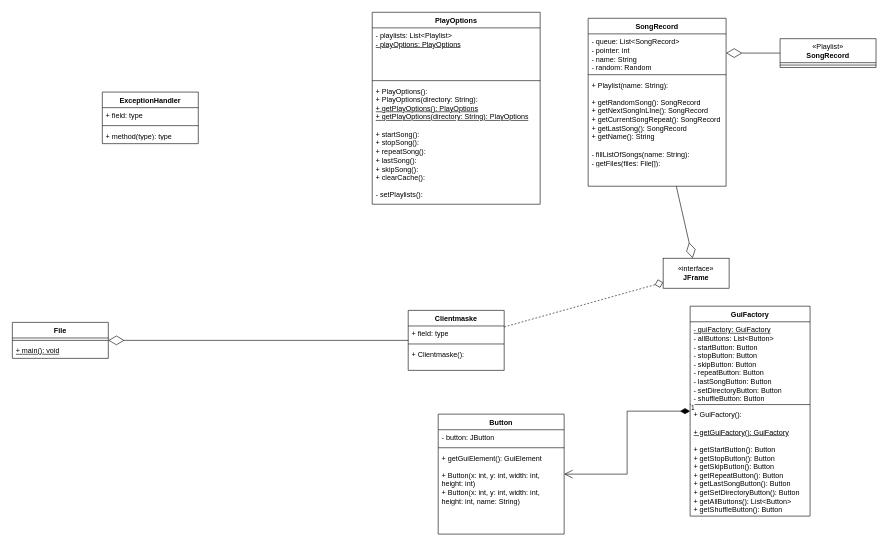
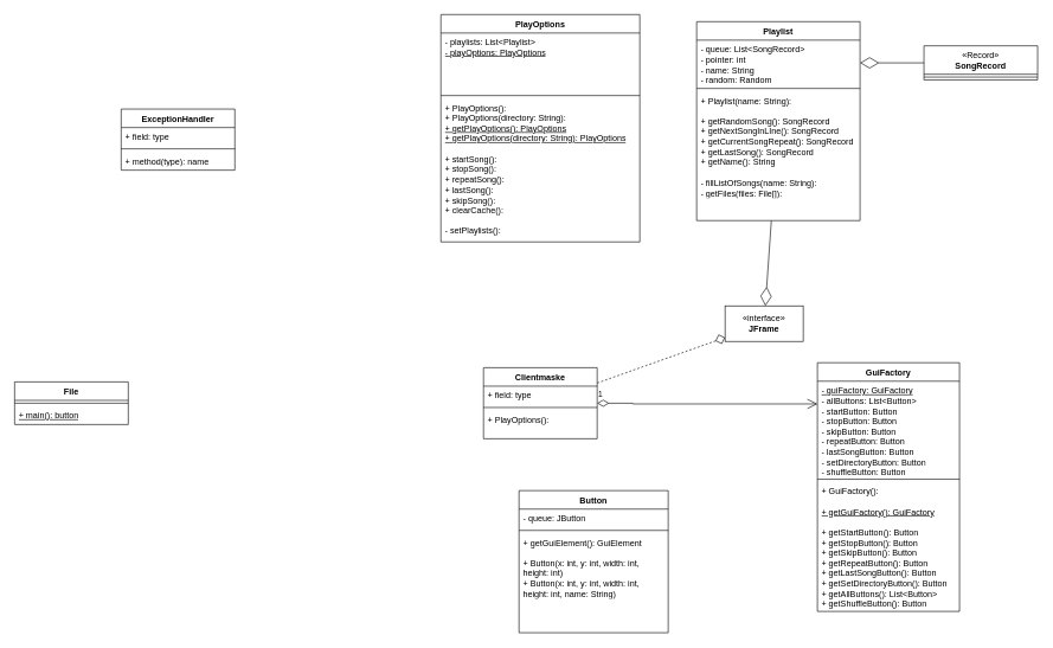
  <mxCell id="0" />
  <mxCell id="1" parent="0" />
- <mxCell id="2" value="&lt;div&gt;&lt;span style=&quot;font-weight: 400;&quot;&gt;«Playlist»&lt;/span&gt;&lt;br&gt;&lt;/div&gt;SongRecord" style="swimlane;fontStyle=1;align=center;verticalAlign=top;childLayout=stackLayout;horizontal=1;startSize=40;horizontalStack=0;resizeParent=1;resizeParentMax=0;resizeLast=0;collapsible=1;marginBottom=0;whiteSpace=wrap;html=1;" parent="1" vertex="1"><mxGeometry x="1300" y="64" width="160" height="48" as="geometry" /></mxCell>
+ <mxCell id="2" value="&lt;div&gt;&lt;span style=&quot;font-weight: 400;&quot;&gt;«Record»&lt;/span&gt;&lt;br&gt;&lt;/div&gt;SongRecord" style="swimlane;fontStyle=1;align=center;verticalAlign=top;childLayout=stackLayout;horizontal=1;startSize=40;horizontalStack=0;resizeParent=1;resizeParentMax=0;resizeLast=0;collapsible=1;marginBottom=0;whiteSpace=wrap;html=1;" parent="1" vertex="1"><mxGeometry x="1300" y="64" width="160" height="48" as="geometry" /></mxCell>
  <mxCell id="3" value="" style="line;strokeWidth=1;fillColor=none;align=left;verticalAlign=middle;spacingTop=-1;spacingLeft=3;spacingRight=3;rotatable=0;labelPosition=right;points=[];portConstraint=eastwest;strokeColor=inherit;" parent="2" vertex="1"><mxGeometry y="40" width="160" height="8" as="geometry" /></mxCell>
- <mxCell id="4" value="«interface»&lt;br&gt;&lt;b&gt;JFrame&lt;/b&gt;" style="html=1;whiteSpace=wrap;" parent="1" vertex="1"><mxGeometry x="1105" y="430" width="110" height="50" as="geometry" /></mxCell>
+ <mxCell id="4" value="«interface»&lt;br&gt;&lt;b&gt;JFrame&lt;/b&gt;" style="html=1;whiteSpace=wrap;" parent="1" vertex="1"><mxGeometry x="1020" y="430" width="110" height="50" as="geometry" /></mxCell>
  <mxCell id="5" value="" style="endArrow=diamond;dashed=1;endFill=0;endSize=12;html=1;rounded=0;" parent="1" source="10" target="4" edge="1"><mxGeometry width="160" relative="1" as="geometry"><mxPoint x="1096.359" y="530" as="sourcePoint" /><mxPoint x="1100" y="450" as="targetPoint" /></mxGeometry></mxCell>
  <mxCell id="6" value="Button" style="swimlane;fontStyle=1;align=center;verticalAlign=top;childLayout=stackLayout;horizontal=1;startSize=26;horizontalStack=0;resizeParent=1;resizeParentMax=0;resizeLast=0;collapsible=1;marginBottom=0;whiteSpace=wrap;html=1;" parent="1" vertex="1"><mxGeometry x="730" y="690" width="210" height="200" as="geometry" /></mxCell>
- <mxCell id="7" value="- button: JButton" style="text;strokeColor=none;fillColor=none;align=left;verticalAlign=top;spacingLeft=4;spacingRight=4;overflow=hidden;rotatable=0;points=[[0,0.5],[1,0.5]];portConstraint=eastwest;whiteSpace=wrap;html=1;" parent="6" vertex="1"><mxGeometry y="26" width="210" height="26" as="geometry" /></mxCell>
+ <mxCell id="7" value="- queue: JButton" style="text;strokeColor=none;fillColor=none;align=left;verticalAlign=top;spacingLeft=4;spacingRight=4;overflow=hidden;rotatable=0;points=[[0,0.5],[1,0.5]];portConstraint=eastwest;whiteSpace=wrap;html=1;" parent="6" vertex="1"><mxGeometry y="26" width="210" height="26" as="geometry" /></mxCell>
  <mxCell id="8" value="" style="line;strokeWidth=1;fillColor=none;align=left;verticalAlign=middle;spacingTop=-1;spacingLeft=3;spacingRight=3;rotatable=0;labelPosition=right;points=[];portConstraint=eastwest;strokeColor=inherit;" parent="6" vertex="1"><mxGeometry y="52" width="210" height="8" as="geometry" /></mxCell>
  <mxCell id="9" value="+ getGuiElement(): GuiElement&lt;div&gt;&lt;br&gt;&lt;/div&gt;&lt;div&gt;+ Button(x: int, y: int, width: int,&amp;nbsp; &amp;nbsp; &amp;nbsp; height: int)&lt;/div&gt;&lt;div&gt;+ Button(x: int, y: int, width: int, height: int, name: String)&lt;/div&gt;" style="text;strokeColor=none;fillColor=none;align=left;verticalAlign=top;spacingLeft=4;spacingRight=4;overflow=hidden;rotatable=0;points=[[0,0.5],[1,0.5]];portConstraint=eastwest;whiteSpace=wrap;html=1;" parent="6" vertex="1"><mxGeometry y="60" width="210" height="140" as="geometry" /></mxCell>
  <mxCell id="10" value="Clientmaske" style="swimlane;fontStyle=1;align=center;verticalAlign=top;childLayout=stackLayout;horizontal=1;startSize=26;horizontalStack=0;resizeParent=1;resizeParentMax=0;resizeLast=0;collapsible=1;marginBottom=0;whiteSpace=wrap;html=1;" parent="1" vertex="1"><mxGeometry x="680" y="517" width="160" height="100" as="geometry" /></mxCell>
  <mxCell id="11" value="+ field: type" style="text;strokeColor=none;fillColor=none;align=left;verticalAlign=top;spacingLeft=4;spacingRight=4;overflow=hidden;rotatable=0;points=[[0,0.5],[1,0.5]];portConstraint=eastwest;whiteSpace=wrap;html=1;" parent="10" vertex="1"><mxGeometry y="26" width="160" height="26" as="geometry" /></mxCell>
  <mxCell id="12" value="" style="line;strokeWidth=1;fillColor=none;align=left;verticalAlign=middle;spacingTop=-1;spacingLeft=3;spacingRight=3;rotatable=0;labelPosition=right;points=[];portConstraint=eastwest;strokeColor=inherit;" parent="10" vertex="1"><mxGeometry y="52" width="160" height="8" as="geometry" /></mxCell>
- <mxCell id="13" value="+ Clientmaske():" style="text;strokeColor=none;fillColor=none;align=left;verticalAlign=top;spacingLeft=4;spacingRight=4;overflow=hidden;rotatable=0;points=[[0,0.5],[1,0.5]];portConstraint=eastwest;whiteSpace=wrap;html=1;" parent="10" vertex="1"><mxGeometry y="60" width="160" height="40" as="geometry" /></mxCell>
+ <mxCell id="13" value="+ PlayOptions():" style="text;strokeColor=none;fillColor=none;align=left;verticalAlign=top;spacingLeft=4;spacingRight=4;overflow=hidden;rotatable=0;points=[[0,0.5],[1,0.5]];portConstraint=eastwest;whiteSpace=wrap;html=1;" parent="10" vertex="1"><mxGeometry y="60" width="160" height="40" as="geometry" /></mxCell>
+ <mxCell id="14" value="1" style="endArrow=open;html=1;endSize=12;startArrow=diamondThin;startSize=14;startFill=0;edgeStyle=orthogonalEdgeStyle;align=left;verticalAlign=bottom;rounded=0;" parent="1" source="10" target="15" edge="1"><mxGeometry x="-1" y="3" relative="1" as="geometry"><mxPoint x="940" y="450" as="sourcePoint" /><mxPoint x="940" y="567" as="targetPoint" /><Array as="points"><mxPoint x="890" y="567" /><mxPoint x="890" y="568" /></Array></mxGeometry></mxCell>
  <mxCell id="15" value="GuiFactory" style="swimlane;fontStyle=1;align=center;verticalAlign=top;childLayout=stackLayout;horizontal=1;startSize=26;horizontalStack=0;resizeParent=1;resizeParentMax=0;resizeLast=0;collapsible=1;marginBottom=0;whiteSpace=wrap;html=1;" parent="1" vertex="1"><mxGeometry x="1150" y="510" width="200" height="350" as="geometry" /></mxCell>
  <mxCell id="16" value="&lt;div&gt;&lt;u&gt;- guiFactory: GuiFactory&lt;/u&gt;&lt;/div&gt;&lt;div&gt;- allButtons: List&amp;lt;Button&amp;gt;&lt;/div&gt;- startButton: Button&lt;div&gt;- stopButton:&amp;nbsp;&lt;span style=&quot;background-color: initial;&quot;&gt;Button&lt;/span&gt;&lt;/div&gt;&lt;div&gt;- skipButton:&amp;nbsp;&lt;span style=&quot;background-color: initial;&quot;&gt;Button&lt;/span&gt;&lt;/div&gt;&lt;div&gt;- repeatButton:&amp;nbsp;&lt;span style=&quot;background-color: initial;&quot;&gt;Button&lt;/span&gt;&lt;/div&gt;&lt;div&gt;- lastSongButton:&amp;nbsp;&lt;span style=&quot;background-color: initial;&quot;&gt;Button&lt;/span&gt;&lt;/div&gt;&lt;div&gt;- setDirectoryButton: Button&lt;/div&gt;&lt;div&gt;- shuffleButton: Button&lt;/div&gt;" style="text;strokeColor=none;fillColor=none;align=left;verticalAlign=top;spacingLeft=4;spacingRight=4;overflow=hidden;rotatable=0;points=[[0,0.5],[1,0.5]];portConstraint=eastwest;whiteSpace=wrap;html=1;" parent="15" vertex="1"><mxGeometry y="26" width="200" height="134" as="geometry" /></mxCell>
  <mxCell id="17" value="" style="line;strokeWidth=1;fillColor=none;align=left;verticalAlign=middle;spacingTop=-1;spacingLeft=3;spacingRight=3;rotatable=0;labelPosition=right;points=[];portConstraint=eastwest;strokeColor=inherit;" parent="15" vertex="1"><mxGeometry y="160" width="200" height="8" as="geometry" /></mxCell>
  <mxCell id="18" value="+ GuiFactory():&lt;div&gt;&lt;u&gt;&lt;br&gt;&lt;/u&gt;&lt;/div&gt;&lt;div&gt;&lt;u&gt;+ getGuiFactory(): GuiFactory&lt;/u&gt;&lt;/div&gt;&lt;div&gt;&lt;br&gt;&lt;/div&gt;&lt;div&gt;+ getStartButton(): Button&lt;div&gt;+ getStopButton():&amp;nbsp;&lt;span style=&quot;background-color: initial;&quot;&gt;Button&lt;/span&gt;&lt;/div&gt;&lt;div&gt;+ getSkipButton():&amp;nbsp;&lt;span style=&quot;background-color: initial;&quot;&gt;Button&lt;/span&gt;&lt;/div&gt;&lt;div&gt;+ getRepeatButton():&amp;nbsp;&lt;span style=&quot;background-color: initial;&quot;&gt;Button&lt;/span&gt;&lt;/div&gt;&lt;div&gt;+ getLastSongButton():&amp;nbsp;&lt;span style=&quot;background-color: initial;&quot;&gt;Button&lt;/span&gt;&lt;/div&gt;&lt;/div&gt;&lt;div&gt;&lt;span style=&quot;background-color: initial;&quot;&gt;+ getSetDirectoryButton(): Button&lt;/span&gt;&lt;/div&gt;&lt;div&gt;&lt;span style=&quot;background-color: initial;&quot;&gt;+ getAllButtons(): List&amp;lt;Button&amp;gt;&lt;/span&gt;&lt;/div&gt;&lt;div&gt;&lt;span style=&quot;background-color: initial;&quot;&gt;+ getShuffleButton(): Button&lt;/span&gt;&lt;/div&gt;" style="text;strokeColor=none;fillColor=none;align=left;verticalAlign=top;spacingLeft=4;spacingRight=4;overflow=hidden;rotatable=0;points=[[0,0.5],[1,0.5]];portConstraint=eastwest;whiteSpace=wrap;html=1;" parent="15" vertex="1"><mxGeometry y="168" width="200" height="182" as="geometry" /></mxCell>
  <mxCell id="19" value="ExceptionHandler" style="swimlane;fontStyle=1;align=center;verticalAlign=top;childLayout=stackLayout;horizontal=1;startSize=26;horizontalStack=0;resizeParent=1;resizeParentMax=0;resizeLast=0;collapsible=1;marginBottom=0;whiteSpace=wrap;html=1;" parent="1" vertex="1"><mxGeometry x="170" y="153" width="160" height="86" as="geometry" /></mxCell>
  <mxCell id="20" value="+ field: type" style="text;strokeColor=none;fillColor=none;align=left;verticalAlign=top;spacingLeft=4;spacingRight=4;overflow=hidden;rotatable=0;points=[[0,0.5],[1,0.5]];portConstraint=eastwest;whiteSpace=wrap;html=1;" parent="19" vertex="1"><mxGeometry y="26" width="160" height="26" as="geometry" /></mxCell>
  <mxCell id="21" value="" style="line;strokeWidth=1;fillColor=none;align=left;verticalAlign=middle;spacingTop=-1;spacingLeft=3;spacingRight=3;rotatable=0;labelPosition=right;points=[];portConstraint=eastwest;strokeColor=inherit;" parent="19" vertex="1"><mxGeometry y="52" width="160" height="8" as="geometry" /></mxCell>
- <mxCell id="22" value="+ method(type): type" style="text;strokeColor=none;fillColor=none;align=left;verticalAlign=top;spacingLeft=4;spacingRight=4;overflow=hidden;rotatable=0;points=[[0,0.5],[1,0.5]];portConstraint=eastwest;whiteSpace=wrap;html=1;" parent="19" vertex="1"><mxGeometry y="60" width="160" height="26" as="geometry" /></mxCell>
+ <mxCell id="22" value="+ method(type): name" style="text;strokeColor=none;fillColor=none;align=left;verticalAlign=top;spacingLeft=4;spacingRight=4;overflow=hidden;rotatable=0;points=[[0,0.5],[1,0.5]];portConstraint=eastwest;whiteSpace=wrap;html=1;" parent="19" vertex="1"><mxGeometry y="60" width="160" height="26" as="geometry" /></mxCell>
  <mxCell id="23" value="File" style="swimlane;fontStyle=1;align=center;verticalAlign=top;childLayout=stackLayout;horizontal=1;startSize=26;horizontalStack=0;resizeParent=1;resizeParentMax=0;resizeLast=0;collapsible=1;marginBottom=0;whiteSpace=wrap;html=1;" parent="1" vertex="1"><mxGeometry x="20" y="537" width="160" height="60" as="geometry" /></mxCell>
  <mxCell id="24" value="" style="line;strokeWidth=1;fillColor=none;align=left;verticalAlign=middle;spacingTop=-1;spacingLeft=3;spacingRight=3;rotatable=0;labelPosition=right;points=[];portConstraint=eastwest;strokeColor=inherit;" parent="23" vertex="1"><mxGeometry y="26" width="160" height="8" as="geometry" /></mxCell>
- <mxCell id="25" value="&lt;u&gt;+ main(): void&lt;/u&gt;" style="text;strokeColor=none;fillColor=none;align=left;verticalAlign=top;spacingLeft=4;spacingRight=4;overflow=hidden;rotatable=0;points=[[0,0.5],[1,0.5]];portConstraint=eastwest;whiteSpace=wrap;html=1;" parent="23" vertex="1"><mxGeometry y="34" width="160" height="26" as="geometry" /></mxCell>
- <mxCell id="26" value="" style="endArrow=diamondThin;endFill=0;endSize=24;html=1;rounded=0;" parent="1" source="10" target="23" edge="1"><mxGeometry width="160" relative="1" as="geometry"><mxPoint x="940" y="220" as="sourcePoint" /><mxPoint x="1100" y="220" as="targetPoint" /></mxGeometry></mxCell>
+ <mxCell id="25" value="&lt;u&gt;+ main(): button&lt;/u&gt;" style="text;strokeColor=none;fillColor=none;align=left;verticalAlign=top;spacingLeft=4;spacingRight=4;overflow=hidden;rotatable=0;points=[[0,0.5],[1,0.5]];portConstraint=eastwest;whiteSpace=wrap;html=1;" parent="23" vertex="1"><mxGeometry y="34" width="160" height="26" as="geometry" /></mxCell>
  <mxCell id="27" value="" style="endArrow=diamondThin;endFill=0;endSize=24;html=1;rounded=0;" parent="1" source="32" target="4" edge="1"><mxGeometry width="160" relative="1" as="geometry"><mxPoint x="960" y="139" as="sourcePoint" /><mxPoint x="942" y="270" as="targetPoint" /></mxGeometry></mxCell>
  <mxCell id="28" value="PlayOptions" style="swimlane;fontStyle=1;align=center;verticalAlign=top;childLayout=stackLayout;horizontal=1;startSize=26;horizontalStack=0;resizeParent=1;resizeParentMax=0;resizeLast=0;collapsible=1;marginBottom=0;whiteSpace=wrap;html=1;" parent="1" vertex="1"><mxGeometry x="620" y="20" width="280" height="320" as="geometry" /></mxCell>
  <mxCell id="29" value="- playlists: List&amp;lt;Playlist&amp;gt;&lt;div&gt;&lt;u&gt;- playOptions: PlayOptions&lt;/u&gt;&lt;/div&gt;" style="text;strokeColor=none;fillColor=none;align=left;verticalAlign=top;spacingLeft=4;spacingRight=4;overflow=hidden;rotatable=0;points=[[0,0.5],[1,0.5]];portConstraint=eastwest;whiteSpace=wrap;html=1;" parent="28" vertex="1"><mxGeometry y="26" width="280" height="84" as="geometry" /></mxCell>
  <mxCell id="30" value="" style="line;strokeWidth=1;fillColor=none;align=left;verticalAlign=middle;spacingTop=-1;spacingLeft=3;spacingRight=3;rotatable=0;labelPosition=right;points=[];portConstraint=eastwest;strokeColor=inherit;" parent="28" vertex="1"><mxGeometry y="110" width="280" height="8" as="geometry" /></mxCell>
  <mxCell id="31" value="&lt;div&gt;+ PlayOptions():&lt;/div&gt;&lt;div&gt;+ PlayOptions(directory: String):&lt;/div&gt;&lt;div&gt;&lt;u&gt;+ getPlayOptions(): PlayOptions&lt;/u&gt;&lt;/div&gt;&lt;div&gt;&lt;u&gt;+ getPlayOptions(directory: String): PlayOptions&lt;/u&gt;&lt;u&gt;&lt;br&gt;&lt;/u&gt;&lt;/div&gt;&lt;div&gt;&lt;br&gt;&lt;/div&gt;+ startSong():&amp;nbsp;&lt;div&gt;+ stopSong():&amp;nbsp;&lt;/div&gt;&lt;div&gt;+ repeatSong():&lt;/div&gt;&lt;div&gt;+ lastSong():&lt;/div&gt;&lt;div&gt;+ skipSong():&lt;/div&gt;&lt;div&gt;+ clearCache():&lt;/div&gt;&lt;div&gt;&lt;br&gt;&lt;/div&gt;&lt;div&gt;- setPlaylists():&lt;/div&gt;" style="text;strokeColor=none;fillColor=none;align=left;verticalAlign=top;spacingLeft=4;spacingRight=4;overflow=hidden;rotatable=0;points=[[0,0.5],[1,0.5]];portConstraint=eastwest;whiteSpace=wrap;html=1;" parent="28" vertex="1"><mxGeometry y="118" width="280" height="202" as="geometry" /></mxCell>
- <mxCell id="32" value="SongRecord" style="swimlane;fontStyle=1;align=center;verticalAlign=top;childLayout=stackLayout;horizontal=1;startSize=26;horizontalStack=0;resizeParent=1;resizeParentMax=0;resizeLast=0;collapsible=1;marginBottom=0;whiteSpace=wrap;html=1;" parent="1" vertex="1"><mxGeometry x="980" y="30" width="230" height="280" as="geometry" /></mxCell>
+ <mxCell id="32" value="Playlist" style="swimlane;fontStyle=1;align=center;verticalAlign=top;childLayout=stackLayout;horizontal=1;startSize=26;horizontalStack=0;resizeParent=1;resizeParentMax=0;resizeLast=0;collapsible=1;marginBottom=0;whiteSpace=wrap;html=1;" parent="1" vertex="1"><mxGeometry x="980" y="30" width="230" height="280" as="geometry" /></mxCell>
  <mxCell id="33" value="- queue: List&amp;lt;SongRecord&amp;gt;&lt;div&gt;- pointer: int&lt;/div&gt;&lt;div&gt;- name: String&lt;/div&gt;&lt;div&gt;- random: Random&lt;/div&gt;" style="text;strokeColor=none;fillColor=none;align=left;verticalAlign=top;spacingLeft=4;spacingRight=4;overflow=hidden;rotatable=0;points=[[0,0.5],[1,0.5]];portConstraint=eastwest;whiteSpace=wrap;html=1;" parent="32" vertex="1"><mxGeometry y="26" width="230" height="64" as="geometry" /></mxCell>
  <mxCell id="34" value="" style="line;strokeWidth=1;fillColor=none;align=left;verticalAlign=middle;spacingTop=-1;spacingLeft=3;spacingRight=3;rotatable=0;labelPosition=right;points=[];portConstraint=eastwest;strokeColor=inherit;" parent="32" vertex="1"><mxGeometry y="90" width="230" height="8" as="geometry" /></mxCell>
  <mxCell id="35" value="&lt;div&gt;+ Playlist(name: String):&lt;/div&gt;&lt;div&gt;&lt;br&gt;&lt;/div&gt;+ getRandomSong(): SongRecord&lt;div&gt;+ getNextSongInLIne(): SongRecord&lt;/div&gt;&lt;div&gt;+ getCurrentSongRepeat(): SongRecord&lt;/div&gt;&lt;div&gt;+ getLastSong(): SongRecord&lt;/div&gt;&lt;div&gt;+ getName(): String&lt;/div&gt;&lt;div&gt;&lt;br&gt;&lt;/div&gt;&lt;div&gt;- fillListOfSongs(name: String):&lt;/div&gt;&lt;div&gt;&lt;span style=&quot;background-color: initial;&quot;&gt;- getFiles(files: File[]):&lt;/span&gt;&lt;/div&gt;" style="text;strokeColor=none;fillColor=none;align=left;verticalAlign=top;spacingLeft=4;spacingRight=4;overflow=hidden;rotatable=0;points=[[0,0.5],[1,0.5]];portConstraint=eastwest;whiteSpace=wrap;html=1;" parent="32" vertex="1"><mxGeometry y="98" width="230" height="182" as="geometry" /></mxCell>
  <mxCell id="36" value="" style="endArrow=diamondThin;endFill=0;endSize=24;html=1;rounded=0;" parent="1" source="2" target="33" edge="1"><mxGeometry width="160" relative="1" as="geometry"><mxPoint x="840" y="317" as="sourcePoint" /><mxPoint x="1280" y="30" as="targetPoint" /></mxGeometry></mxCell>
- <mxCell id="37" value="1" style="endArrow=open;html=1;endSize=12;startArrow=diamondThin;startSize=14;startFill=1;edgeStyle=orthogonalEdgeStyle;align=left;verticalAlign=bottom;rounded=0;" edge="1" parent="1" source="15" target="6"><mxGeometry x="-1" y="3" relative="1" as="geometry"><mxPoint x="810" y="710" as="sourcePoint" /><mxPoint x="970" y="710" as="targetPoint" /></mxGeometry></mxCell>
